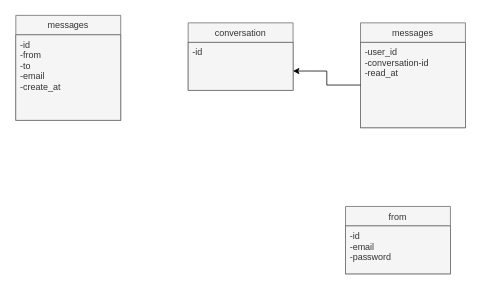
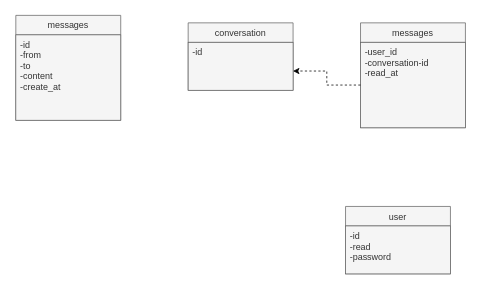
  <mxCell id="0" />
  <mxCell id="1" parent="0" />
  <mxCell id="2" value="conversation" style="swimlane;fontStyle=0;childLayout=stackLayout;horizontal=1;startSize=26;fillColor=#f5f5f5;horizontalStack=0;resizeParent=1;resizeParentMax=0;resizeLast=0;collapsible=1;marginBottom=0;strokeColor=#666666;fontColor=#333333;" parent="1" vertex="1"><mxGeometry x="250" y="30" width="140" height="90" as="geometry"><mxRectangle x="380" y="340" width="100" height="26" as="alternateBounds" /></mxGeometry></mxCell>
  <mxCell id="3" value="-id" style="text;align=left;verticalAlign=top;spacingLeft=4;spacingRight=4;overflow=hidden;rotatable=0;points=[[0,0.5],[1,0.5]];portConstraint=eastwest;fillColor=#f5f5f5;strokeColor=#666666;fontColor=#333333;" parent="2" vertex="1"><mxGeometry y="26" width="140" height="64" as="geometry" /></mxCell>
- <mxCell id="4" value="from" style="swimlane;fontStyle=0;childLayout=stackLayout;horizontal=1;startSize=26;fillColor=#f5f5f5;horizontalStack=0;resizeParent=1;resizeParentMax=0;resizeLast=0;collapsible=1;marginBottom=0;strokeColor=#666666;fontColor=#333333;" parent="1" vertex="1"><mxGeometry x="460" y="275" width="140" height="90" as="geometry"><mxRectangle x="380" y="340" width="100" height="26" as="alternateBounds" /></mxGeometry></mxCell>
- <mxCell id="5" value="-id&#10;-email&#10;-password&#10;" style="text;align=left;verticalAlign=top;spacingLeft=4;spacingRight=4;overflow=hidden;rotatable=0;points=[[0,0.5],[1,0.5]];portConstraint=eastwest;fillColor=#f5f5f5;strokeColor=#666666;fontColor=#333333;" parent="4" vertex="1"><mxGeometry y="26" width="140" height="64" as="geometry" /></mxCell>
+ <mxCell id="4" value="user" style="swimlane;fontStyle=0;childLayout=stackLayout;horizontal=1;startSize=26;fillColor=#f5f5f5;horizontalStack=0;resizeParent=1;resizeParentMax=0;resizeLast=0;collapsible=1;marginBottom=0;strokeColor=#666666;fontColor=#333333;" parent="1" vertex="1"><mxGeometry x="460" y="275" width="140" height="90" as="geometry"><mxRectangle x="380" y="340" width="100" height="26" as="alternateBounds" /></mxGeometry></mxCell>
+ <mxCell id="5" value="-id&#10;-read&#10;-password&#10;" style="text;align=left;verticalAlign=top;spacingLeft=4;spacingRight=4;overflow=hidden;rotatable=0;points=[[0,0.5],[1,0.5]];portConstraint=eastwest;fillColor=#f5f5f5;strokeColor=#666666;fontColor=#333333;" parent="4" vertex="1"><mxGeometry y="26" width="140" height="64" as="geometry" /></mxCell>
  <mxCell id="6" value="messages" style="swimlane;fontStyle=0;childLayout=stackLayout;horizontal=1;startSize=26;fillColor=#f5f5f5;horizontalStack=0;resizeParent=1;resizeParentMax=0;resizeLast=0;collapsible=1;marginBottom=0;strokeColor=#666666;fontColor=#333333;" parent="1" vertex="1"><mxGeometry x="480" y="30" width="140" height="140" as="geometry"><mxRectangle x="380" y="340" width="100" height="26" as="alternateBounds" /></mxGeometry></mxCell>
  <mxCell id="7" value="-user_id&#10;-conversation-id&#10;-read_at&#10;" style="text;align=left;verticalAlign=top;spacingLeft=4;spacingRight=4;overflow=hidden;rotatable=0;points=[[0,0.5],[1,0.5]];portConstraint=eastwest;fillColor=#f5f5f5;strokeColor=#666666;fontColor=#333333;" parent="6" vertex="1"><mxGeometry y="26" width="140" height="114" as="geometry" /></mxCell>
  <mxCell id="8" value="messages" style="swimlane;fontStyle=0;childLayout=stackLayout;horizontal=1;startSize=26;fillColor=#f5f5f5;horizontalStack=0;resizeParent=1;resizeParentMax=0;resizeLast=0;collapsible=1;marginBottom=0;strokeColor=#666666;fontColor=#333333;" parent="1" vertex="1"><mxGeometry x="20" y="20" width="140" height="140" as="geometry"><mxRectangle x="380" y="340" width="100" height="26" as="alternateBounds" /></mxGeometry></mxCell>
- <mxCell id="9" value="-id&#10;-from&#10;-to&#10;-email&#10;-create_at&#10;" style="text;align=left;verticalAlign=top;spacingLeft=4;spacingRight=4;overflow=hidden;rotatable=0;points=[[0,0.5],[1,0.5]];portConstraint=eastwest;fillColor=#f5f5f5;strokeColor=#666666;fontColor=#333333;" parent="8" vertex="1"><mxGeometry y="26" width="140" height="114" as="geometry" /></mxCell>
- <mxCell id="10" style="edgeStyle=orthogonalEdgeStyle;rounded=0;orthogonalLoop=1;jettySize=auto;html=1;entryX=0.999;entryY=0.598;entryDx=0;entryDy=0;entryPerimeter=0;" parent="1" source="7" target="3" edge="1"><mxGeometry relative="1" as="geometry" /></mxCell>
+ <mxCell id="9" value="-id&#10;-from&#10;-to&#10;-content&#10;-create_at&#10;" style="text;align=left;verticalAlign=top;spacingLeft=4;spacingRight=4;overflow=hidden;rotatable=0;points=[[0,0.5],[1,0.5]];portConstraint=eastwest;fillColor=#f5f5f5;strokeColor=#666666;fontColor=#333333;" parent="8" vertex="1"><mxGeometry y="26" width="140" height="114" as="geometry" /></mxCell>
+ <mxCell id="10" style="edgeStyle=orthogonalEdgeStyle;rounded=0;orthogonalLoop=1;jettySize=auto;html=1;entryX=0.999;entryY=0.598;entryDx=0;entryDy=0;entryPerimeter=0;dashed=1;" parent="1" source="7" target="3" edge="1"><mxGeometry relative="1" as="geometry" /></mxCell>
